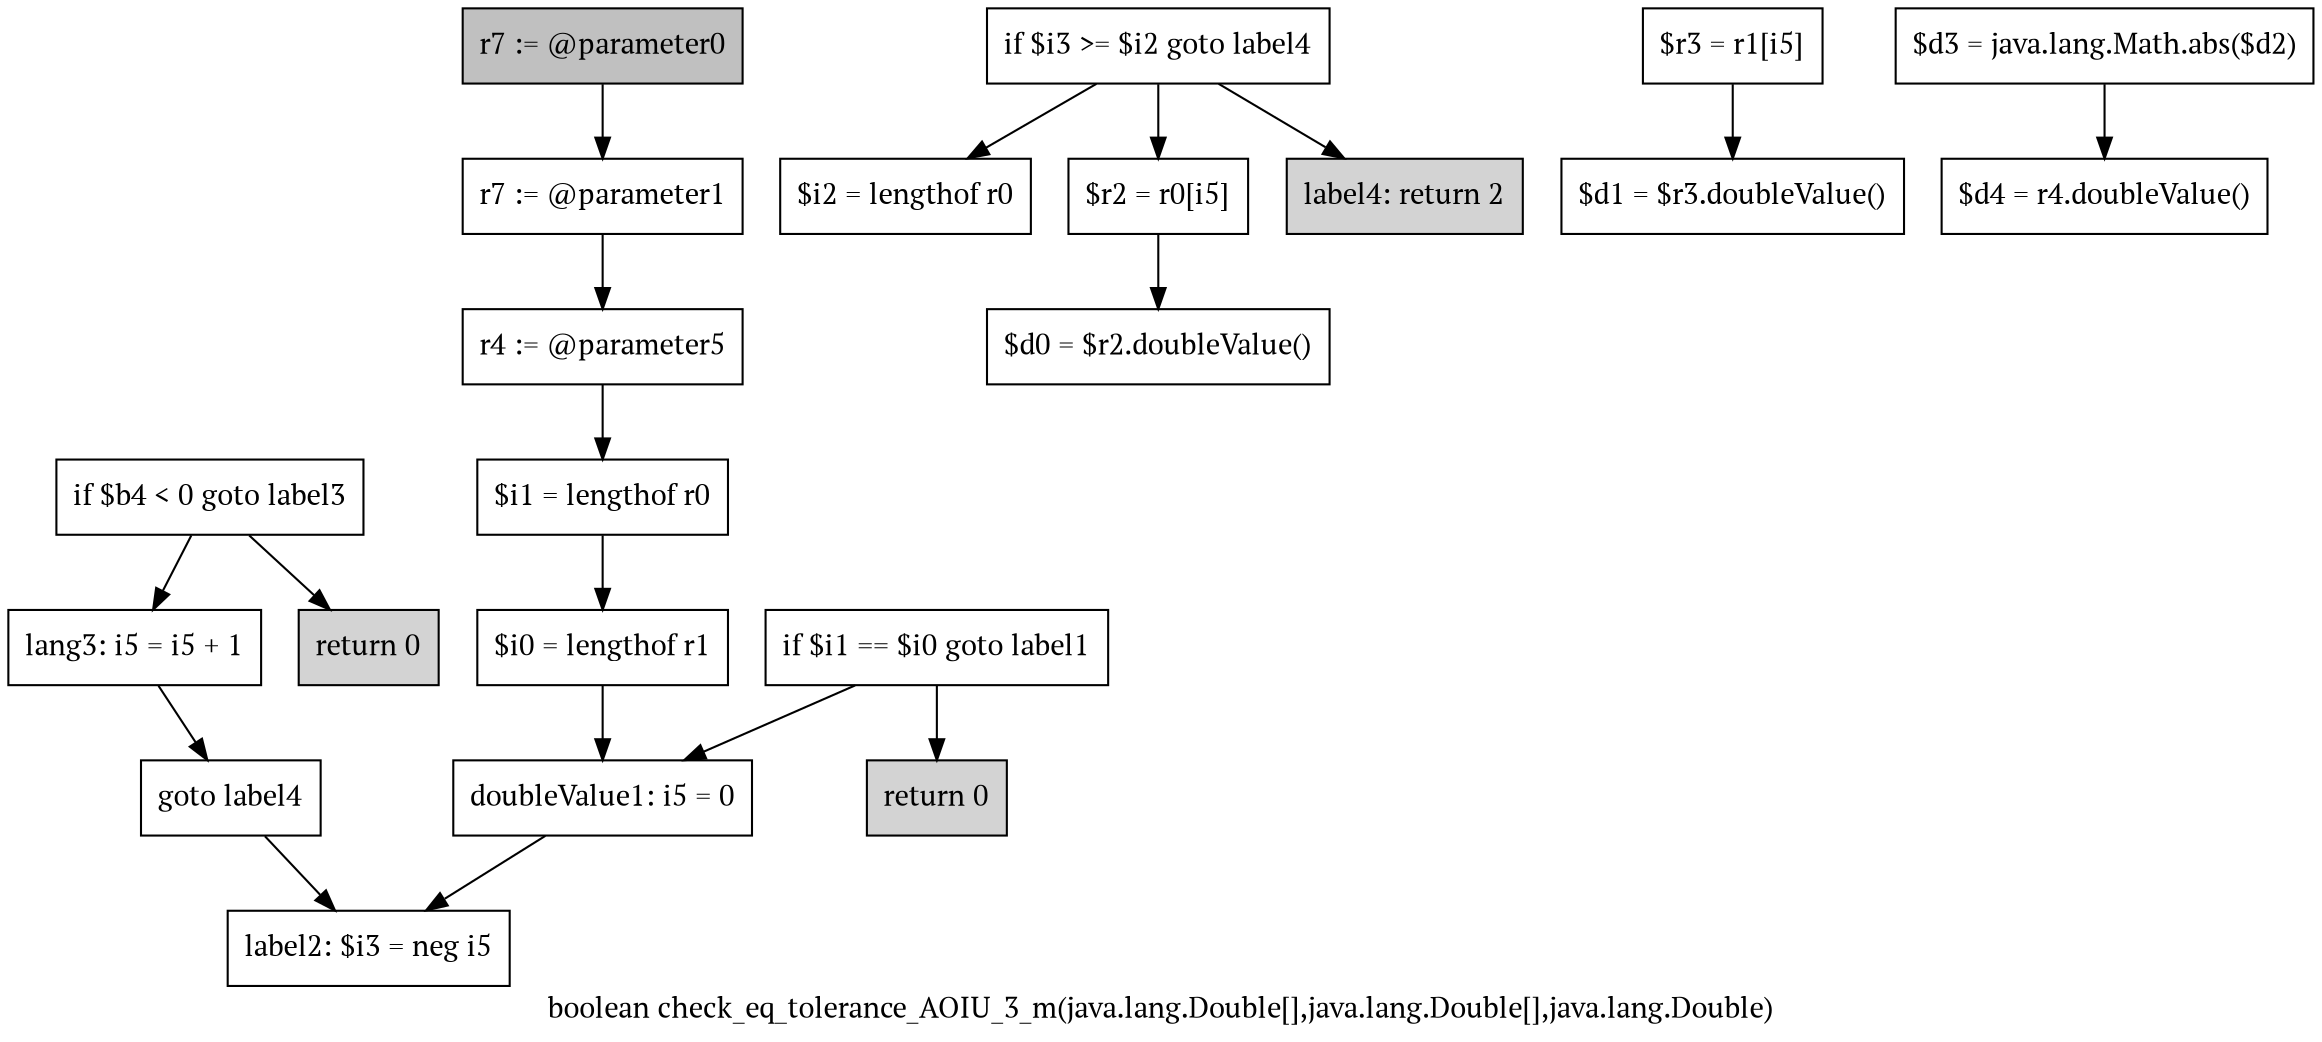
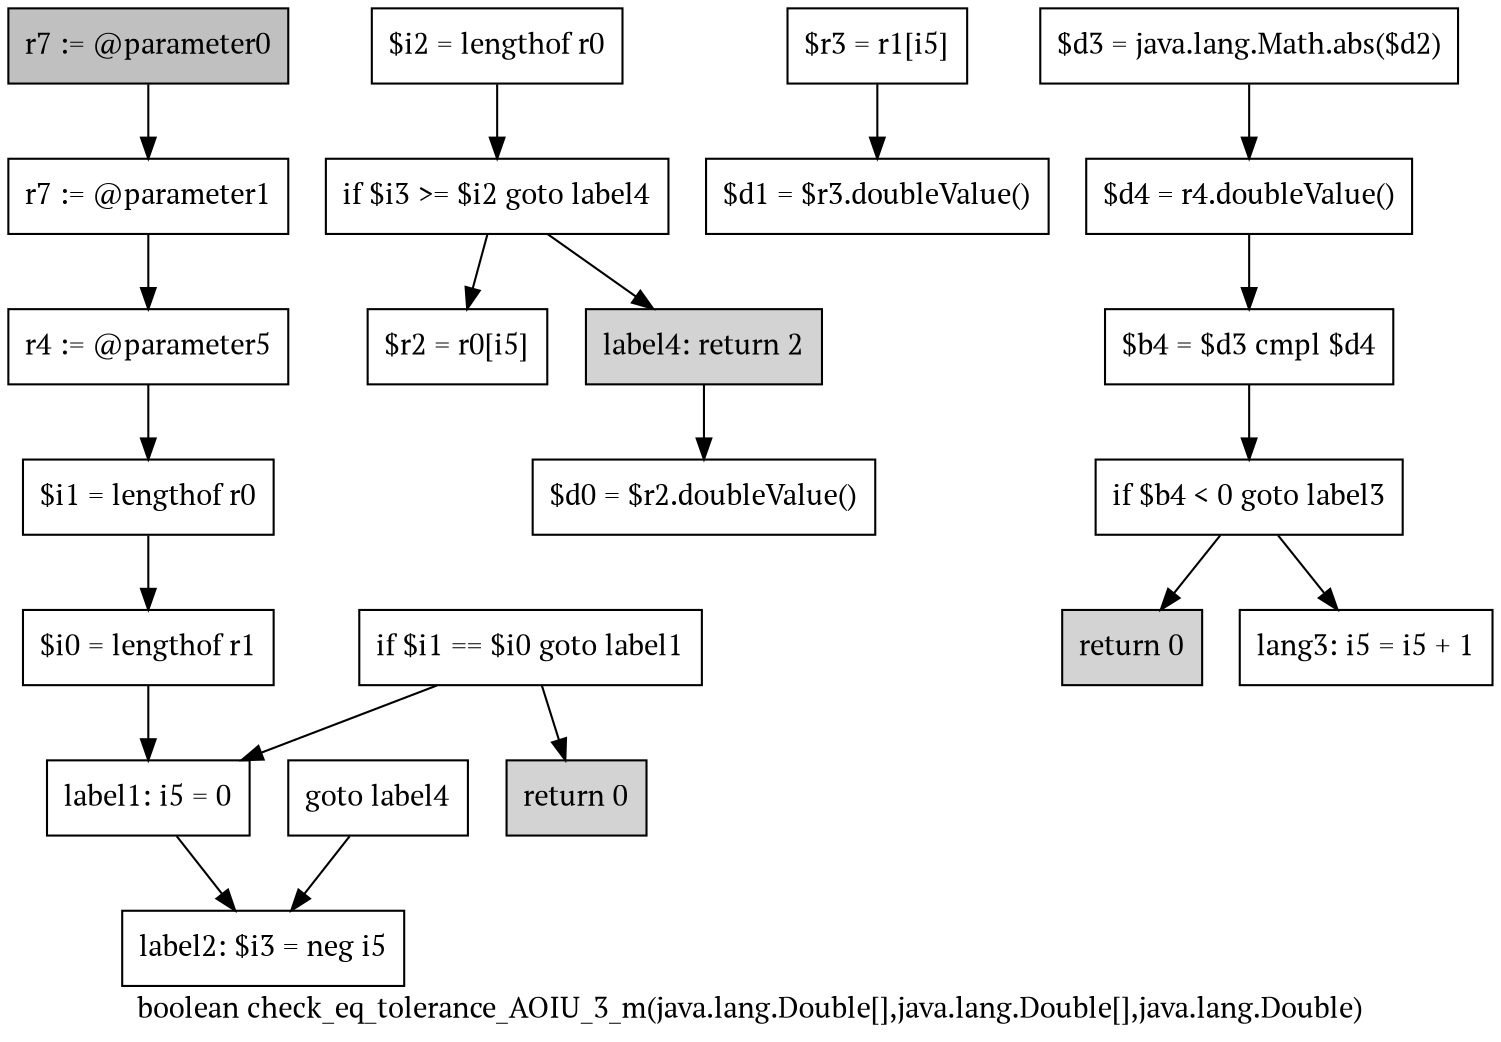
  digraph {
    fontname="PT Serif"
    label="boolean check_eq_tolerance_AOIU_3_m(java.lang.Double[],java.lang.Double[],java.lang.Double)"
    node [fontname="PT Serif" shape=box]
    edge [fontname="PT Serif"]
    n1 [fillcolor=gray label="r7 := @parameter0" style=filled]
    n2 [label="r7 := @parameter1"]
    n3 [label="r4 := @parameter5"]
    n4 [label="$i1 = lengthof r0"]
    n5 [label="$i0 = lengthof r1"]
-   n6 [label="doubleValue1: i5 = 0"]
+   n6 [label="label1: i5 = 0"]
    n7 [label="if $i1 == $i0 goto label1"]
    n8 [fillcolor=lightgray label="return 0" style=filled]
    n9 [label="label2: $i3 = neg i5"]
    n10 [label="$i2 = lengthof r0"]
    n11 [label="if $i3 >= $i2 goto label4"]
    n12 [label="$r2 = r0[i5]"]
    n13 [fillcolor=lightgray label="label4: return 2" style=filled]
    n14 [label="$d0 = $r2.doubleValue()"]
    n15 [label="$r3 = r1[i5]"]
    n16 [label="$d1 = $r3.doubleValue()"]
    n17 [label="$d3 = java.lang.Math.abs($d2)"]
    n18 [label="$d4 = r4.doubleValue()"]
+   n19 [label="$b4 = $d3 cmpl $d4"]
    n20 [label="if $b4 < 0 goto label3"]
    n21 [fillcolor=lightgray label="return 0" style=filled]
    n22 [label="lang3: i5 = i5 + 1"]
    n23 [label="goto label4"]
    n1 -> n2
    n2 -> n3
    n3 -> n4
    n4 -> n5
    n5 -> n6
    n6 -> n9
    n7 -> n6
    n7 -> n8
-   n11 -> n10
+   n10 -> n11
    n11 -> n12
    n11 -> n13
-   n12 -> n14
+   n13 -> n14
    n15 -> n16
    n17 -> n18
+   n18 -> n19
+   n19 -> n20
    n20 -> n21
    n20 -> n22
-   n22 -> n23
    n23 -> n9
  }
